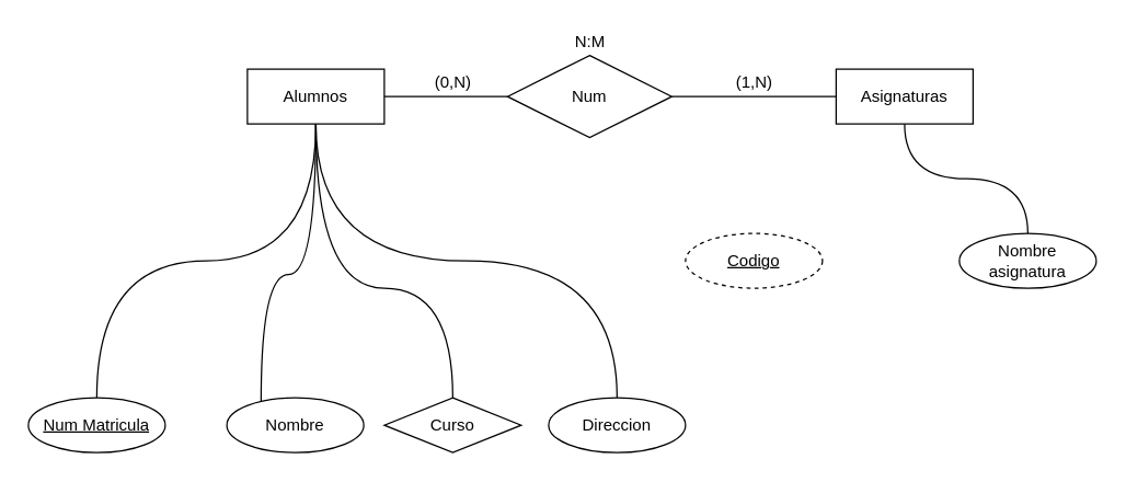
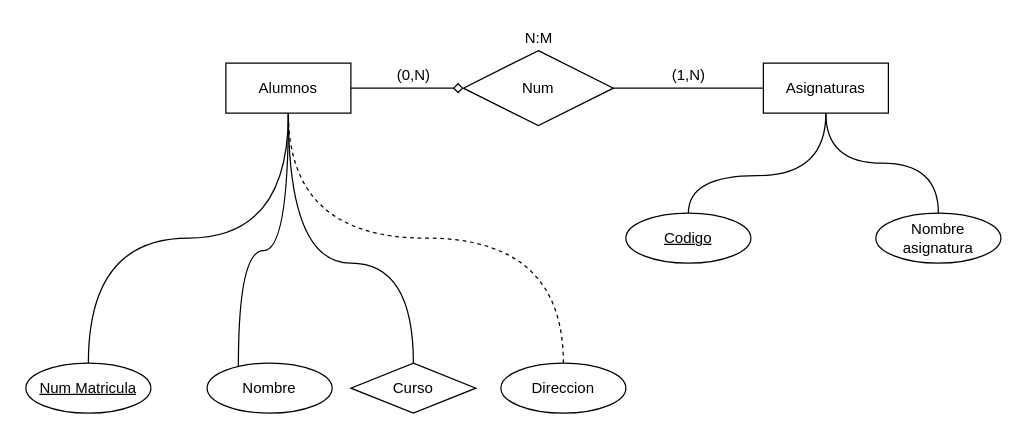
  <mxCell id="0" />
  <mxCell id="1" parent="0" />
- <mxCell id="2" style="edgeStyle=orthogonalEdgeStyle;rounded=0;orthogonalLoop=1;jettySize=auto;html=1;entryX=0;entryY=0.5;entryDx=0;entryDy=0;endArrow=none;endFill=0;" parent="1" source="3" target="6" edge="1"><mxGeometry relative="1" as="geometry" /></mxCell>
+ <mxCell id="2" style="edgeStyle=orthogonalEdgeStyle;rounded=0;orthogonalLoop=1;jettySize=auto;html=1;entryX=0;entryY=0.5;entryDx=0;entryDy=0;endArrow=diamond;endFill=0;" parent="1" source="3" target="6" edge="1"><mxGeometry relative="1" as="geometry" /></mxCell>
  <mxCell id="3" value="Alumnos" style="whiteSpace=wrap;html=1;align=center;" parent="1" vertex="1"><mxGeometry x="180" y="50" width="100" height="40" as="geometry" /></mxCell>
  <mxCell id="4" value="Asignaturas" style="whiteSpace=wrap;html=1;align=center;" parent="1" vertex="1"><mxGeometry x="610" y="50" width="100" height="40" as="geometry" /></mxCell>
  <mxCell id="5" style="edgeStyle=orthogonalEdgeStyle;rounded=0;orthogonalLoop=1;jettySize=auto;html=1;entryX=0;entryY=0.5;entryDx=0;entryDy=0;endArrow=none;endFill=0;" parent="1" source="6" target="4" edge="1"><mxGeometry relative="1" as="geometry" /></mxCell>
  <mxCell id="6" value="Num" style="shape=rhombus;perimeter=rhombusPerimeter;whiteSpace=wrap;html=1;align=center;" parent="1" vertex="1"><mxGeometry x="370" y="40" width="120" height="60" as="geometry" /></mxCell>
- <mxCell id="8" value="Codigo" style="ellipse;whiteSpace=wrap;html=1;align=center;fontStyle=4;dashed=1;" parent="1" vertex="1"><mxGeometry x="500" y="170" width="100" height="40" as="geometry" /></mxCell>
+ <mxCell id="7" style="edgeStyle=orthogonalEdgeStyle;curved=1;rounded=0;orthogonalLoop=1;jettySize=auto;html=1;entryX=0.5;entryY=1;entryDx=0;entryDy=0;endArrow=none;endFill=0;" parent="1" source="8" target="4" edge="1"><mxGeometry relative="1" as="geometry"><Array as="points"><mxPoint x="550" y="140" /><mxPoint x="660" y="140" /></Array></mxGeometry></mxCell>
+ <mxCell id="8" value="Codigo" style="ellipse;whiteSpace=wrap;html=1;align=center;fontStyle=4;" parent="1" vertex="1"><mxGeometry x="500" y="170" width="100" height="40" as="geometry" /></mxCell>
  <mxCell id="9" style="edgeStyle=orthogonalEdgeStyle;curved=1;rounded=0;orthogonalLoop=1;jettySize=auto;html=1;entryX=0.5;entryY=1;entryDx=0;entryDy=0;endArrow=none;endFill=0;exitX=0.5;exitY=0;exitDx=0;exitDy=0;" parent="1" source="10" target="3" edge="1"><mxGeometry relative="1" as="geometry" /></mxCell>
  <mxCell id="10" value="Num Matricula" style="ellipse;whiteSpace=wrap;html=1;align=center;fontStyle=4;" parent="1" vertex="1"><mxGeometry x="20" y="290" width="100" height="40" as="geometry" /></mxCell>
  <mxCell id="11" style="edgeStyle=orthogonalEdgeStyle;curved=1;rounded=0;orthogonalLoop=1;jettySize=auto;html=1;endArrow=none;endFill=0;" parent="1" source="12" edge="1"><mxGeometry relative="1" as="geometry"><mxPoint x="660" y="90" as="targetPoint" /><Array as="points"><mxPoint x="750" y="130" /><mxPoint x="660" y="130" /></Array></mxGeometry></mxCell>
  <mxCell id="12" value="Nombre asignatura" style="ellipse;whiteSpace=wrap;html=1;align=center;" parent="1" vertex="1"><mxGeometry x="700" y="170" width="100" height="40" as="geometry" /></mxCell>
- <mxCell id="13" style="edgeStyle=orthogonalEdgeStyle;curved=1;rounded=0;orthogonalLoop=1;jettySize=auto;html=1;entryX=0.5;entryY=1;entryDx=0;entryDy=0;endArrow=none;endFill=0;exitX=0.5;exitY=0;exitDx=0;exitDy=0;" parent="1" source="14" target="3" edge="1"><mxGeometry relative="1" as="geometry" /></mxCell>
+ <mxCell id="13" style="edgeStyle=orthogonalEdgeStyle;curved=1;rounded=0;orthogonalLoop=1;jettySize=auto;html=1;entryX=0.5;entryY=1;entryDx=0;entryDy=0;endArrow=none;endFill=0;exitX=0.5;exitY=0;exitDx=0;exitDy=0;dashed=1;" parent="1" source="14" target="3" edge="1"><mxGeometry relative="1" as="geometry" /></mxCell>
  <mxCell id="14" value="Direccion" style="ellipse;whiteSpace=wrap;html=1;align=center;" parent="1" vertex="1"><mxGeometry x="400" y="290" width="100" height="40" as="geometry" /></mxCell>
  <mxCell id="15" style="edgeStyle=orthogonalEdgeStyle;curved=1;rounded=0;orthogonalLoop=1;jettySize=auto;html=1;entryX=0.5;entryY=1;entryDx=0;entryDy=0;endArrow=none;endFill=0;" parent="1" source="16" target="3" edge="1"><mxGeometry relative="1" as="geometry"><Array as="points"><mxPoint x="330" y="210" /><mxPoint x="230" y="210" /></Array></mxGeometry></mxCell>
  <mxCell id="16" value="Curso" style="rhombus;whiteSpace=wrap;html=1;align=center;" parent="1" vertex="1"><mxGeometry x="280" y="290" width="100" height="40" as="geometry" /></mxCell>
  <mxCell id="17" style="edgeStyle=orthogonalEdgeStyle;curved=1;rounded=0;orthogonalLoop=1;jettySize=auto;html=1;endArrow=none;endFill=0;" parent="1" source="18" edge="1"><mxGeometry relative="1" as="geometry"><mxPoint x="230" y="90" as="targetPoint" /><Array as="points"><mxPoint x="190" y="200" /><mxPoint x="230" y="200" /></Array></mxGeometry></mxCell>
  <mxCell id="18" value="Nombre" style="ellipse;whiteSpace=wrap;html=1;align=center;" parent="1" vertex="1"><mxGeometry x="165" y="290" width="100" height="40" as="geometry" /></mxCell>
  <mxCell id="19" value="(1,N)" style="text;html=1;align=center;verticalAlign=middle;resizable=0;points=[];autosize=1;" parent="1" vertex="1"><mxGeometry x="530" y="50" width="40" height="20" as="geometry" /></mxCell>
  <mxCell id="20" value="(0,N)" style="text;html=1;align=center;verticalAlign=middle;resizable=0;points=[];autosize=1;" parent="1" vertex="1"><mxGeometry x="310" y="50" width="40" height="20" as="geometry" /></mxCell>
  <mxCell id="21" value="N:M" style="text;html=1;align=center;verticalAlign=middle;resizable=0;points=[];autosize=1;" parent="1" vertex="1"><mxGeometry x="410" y="20" width="40" height="20" as="geometry" /></mxCell>
